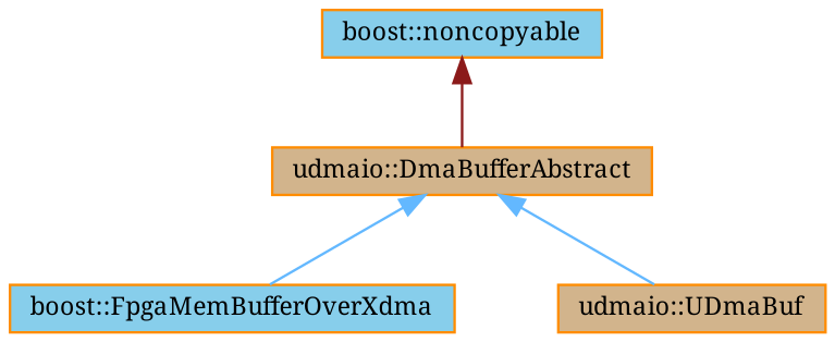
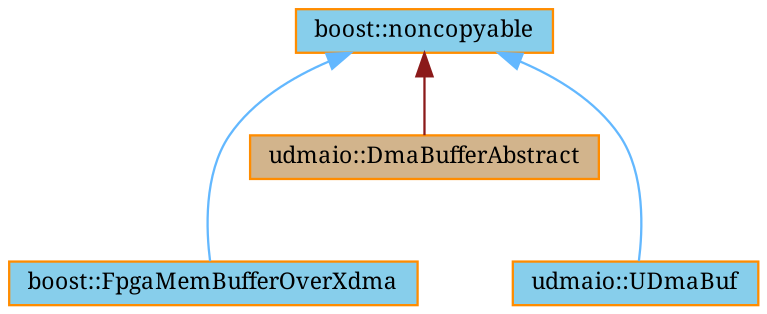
  digraph {
    fontname="Noto Serif"
    node [color=darkorange fillcolor=tan fontname="Noto Serif" fontsize=10 shape=box style=filled]
    edge [color=steelblue1 dir=back fontname="Noto Serif" fontsize=10 labelfontname=Helvetica labelfontsize=10 style=solid]
    n1 [fontcolor=black height=0.2 label="udmaio::DmaBufferAbstract" width=0.4]
    n2 [fillcolor=skyblue height=0.2 label="boost::FpgaMemBufferOverXdma" width=0.4]
-   n3 [height=0.2 label="udmaio::UDmaBuf" width=0.4]
+   n3 [fillcolor=skyblue height=0.2 label="udmaio::UDmaBuf" width=0.4]
    n4 [fillcolor=skyblue height=0.2 label="boost::noncopyable" width=0.4]
-   n1 -> n2
-   n1 -> n3
+   n4 -> n2
+   n4 -> n3
    n4 -> n1 [color=firebrick4]
  }
